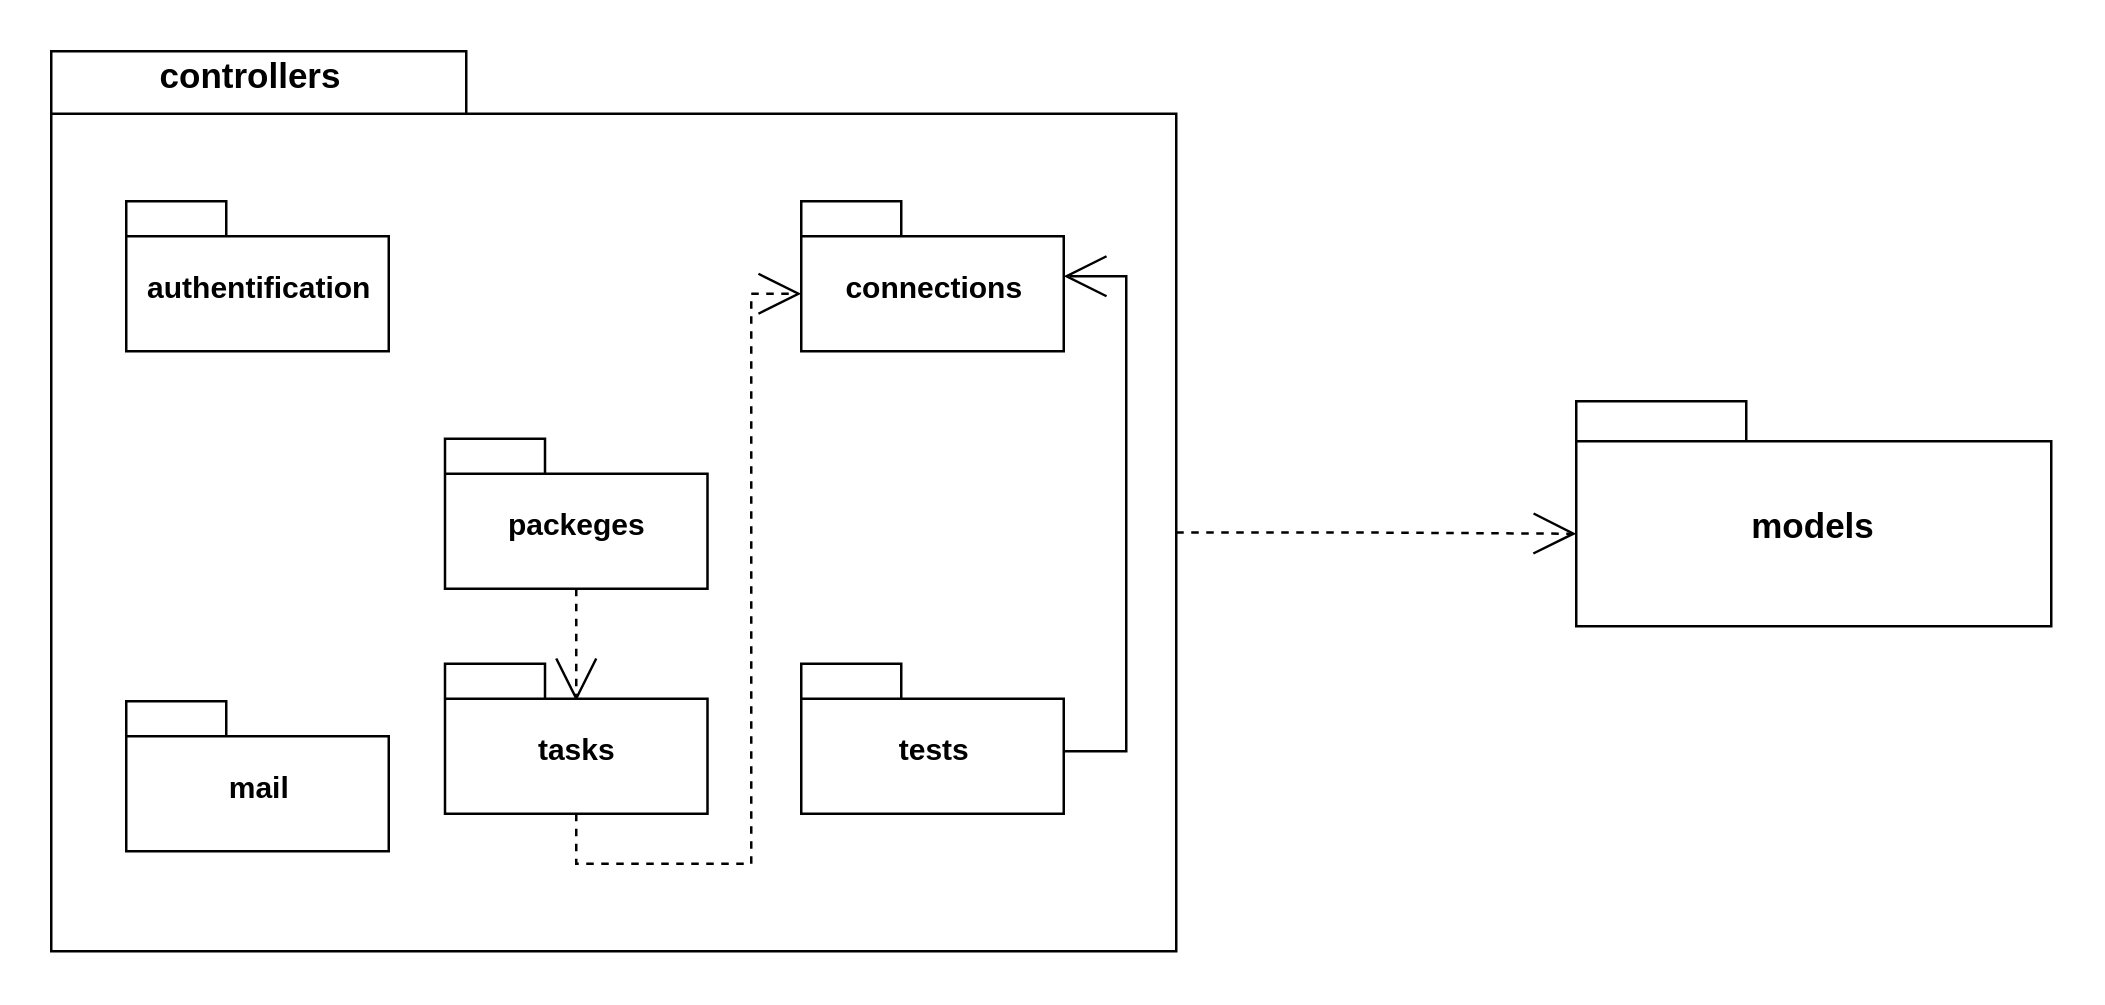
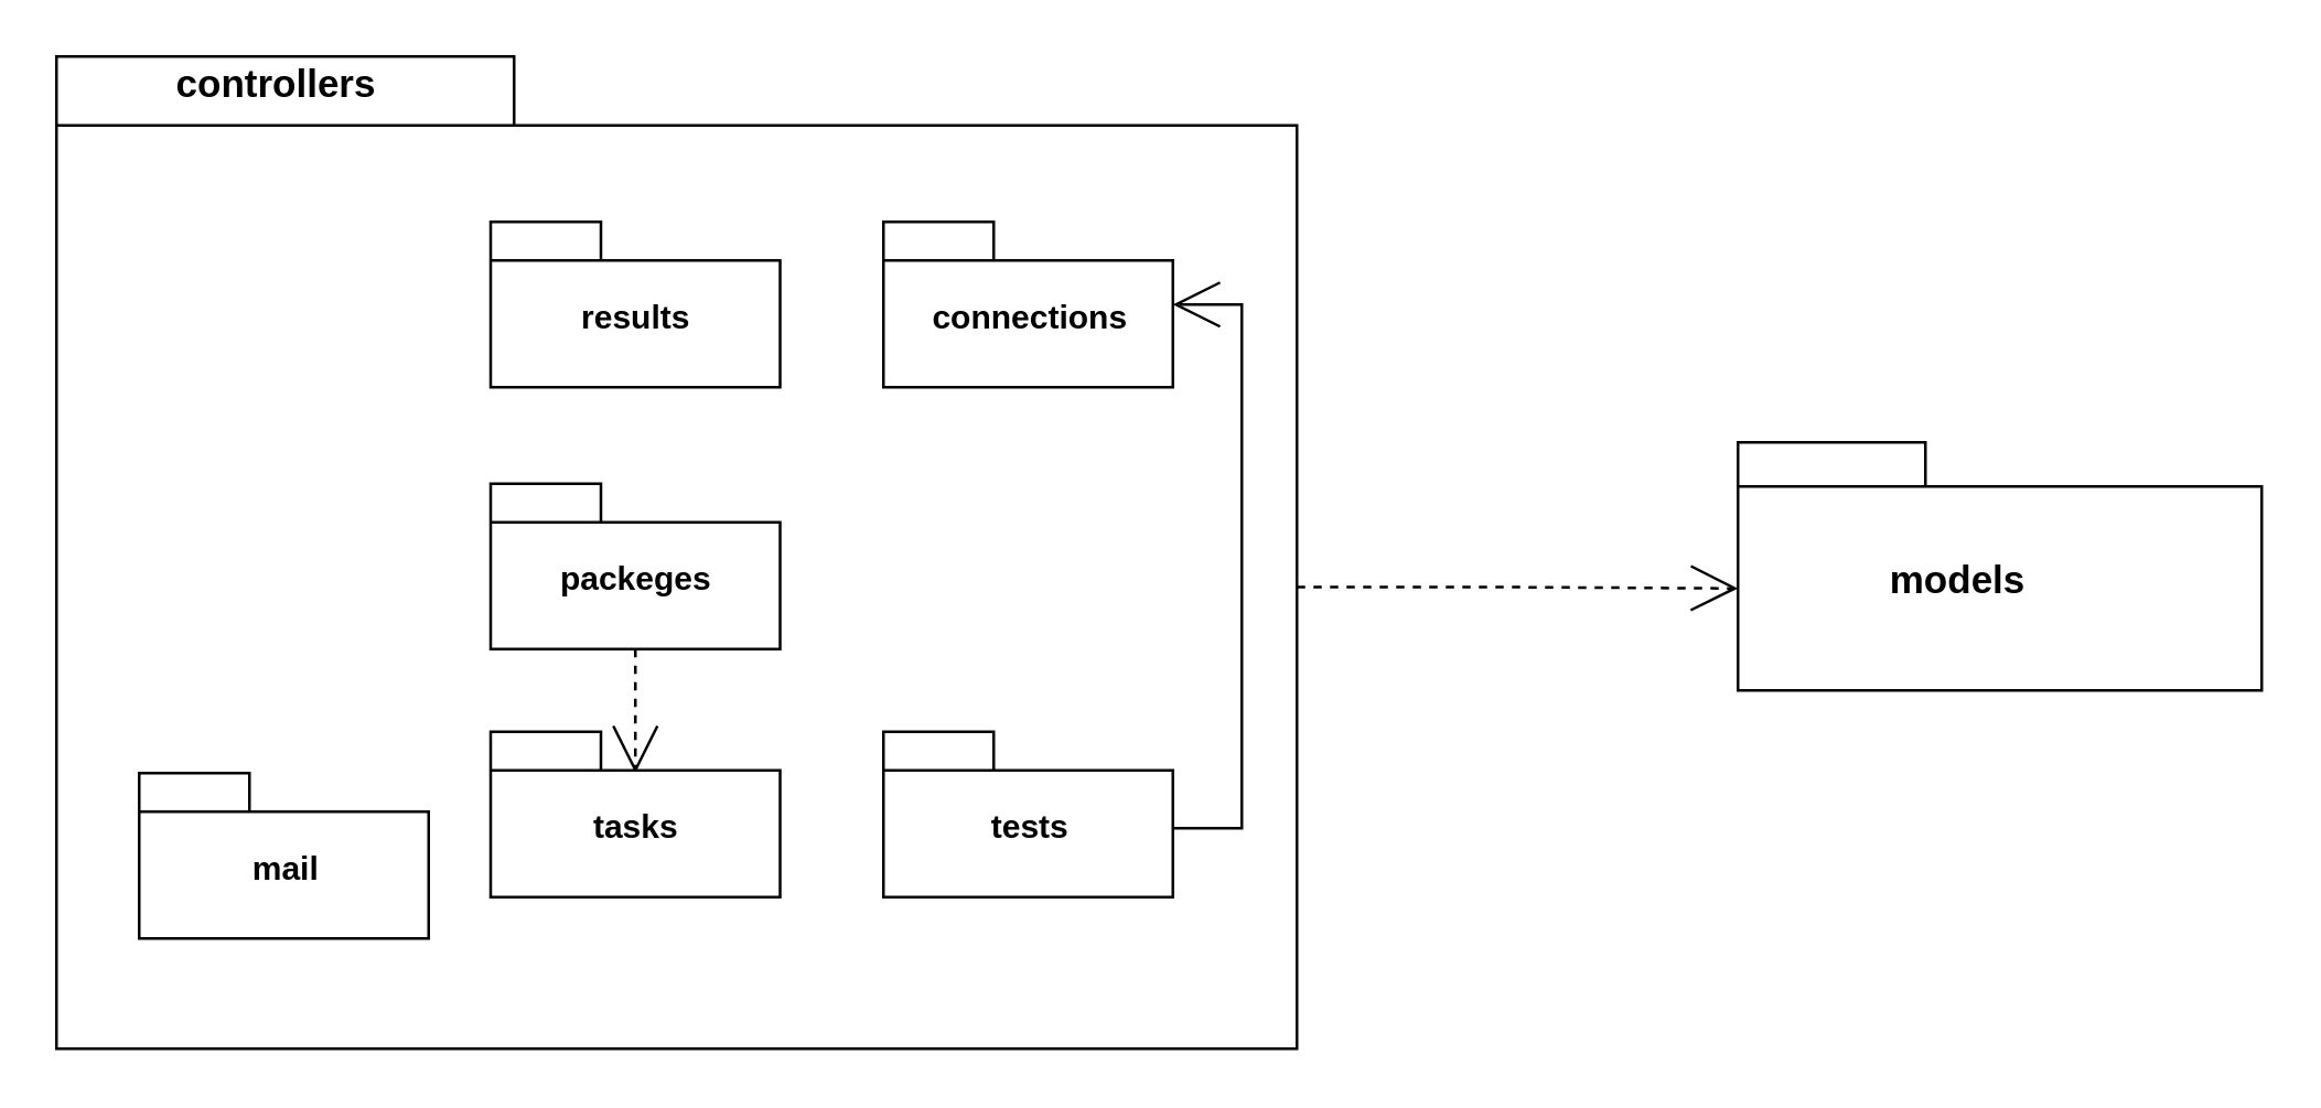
  <mxCell id="0" />
  <mxCell id="1" parent="0" />
  <mxCell id="2" style="edgeStyle=orthogonalEdgeStyle;rounded=0;orthogonalLoop=1;jettySize=auto;html=1;exitX=0;exitY=0;exitDx=450;exitDy=192.5;exitPerimeter=0;entryX=0;entryY=0;entryDx=0;entryDy=53;entryPerimeter=0;dashed=1;endArrow=open;endFill=0;endSize=15;" edge="1" parent="1" source="3" target="5"><mxGeometry relative="1" as="geometry" /></mxCell>
  <mxCell id="3" value="" style="shape=folder;fontStyle=1;spacingTop=10;tabWidth=166;tabHeight=25;tabPosition=left;html=1;" vertex="1" parent="1"><mxGeometry x="20" y="20" width="450" height="360" as="geometry" /></mxCell>
  <mxCell id="4" value="&lt;font style=&quot;font-size: 14px&quot;&gt;&lt;b&gt;controllers&lt;/b&gt;&lt;/font&gt;" style="text;html=1;strokeColor=none;fillColor=none;align=center;verticalAlign=middle;whiteSpace=wrap;rounded=0;" vertex="1" parent="1"><mxGeometry x="80" y="20" width="40" height="20" as="geometry" /></mxCell>
  <mxCell id="5" value="" style="shape=folder;fontStyle=1;spacingTop=10;tabWidth=68;tabHeight=16;tabPosition=left;html=1;" vertex="1" parent="1"><mxGeometry x="630" y="160" width="190" height="90" as="geometry" /></mxCell>
- <mxCell id="6" value="&lt;font style=&quot;font-size: 14px&quot;&gt;&lt;b&gt;models&lt;/b&gt;&lt;/font&gt;" style="text;html=1;strokeColor=none;fillColor=none;align=center;verticalAlign=middle;whiteSpace=wrap;rounded=0;" vertex="1" parent="1"><mxGeometry x="705" y="200" width="40" height="20" as="geometry" /></mxCell>
- <mxCell id="7" value="authentification" style="shape=folder;fontStyle=1;spacingTop=10;tabWidth=40;tabHeight=14;tabPosition=left;html=1;" vertex="1" parent="1"><mxGeometry x="50" y="80" width="105" height="60" as="geometry" /></mxCell>
+ <mxCell id="6" value="&lt;font style=&quot;font-size: 14px&quot;&gt;&lt;b&gt;models&lt;/b&gt;&lt;/font&gt;" style="text;html=1;strokeColor=none;fillColor=none;align=center;verticalAlign=middle;whiteSpace=wrap;rounded=0;" vertex="1" parent="1"><mxGeometry x="690" y="200" width="40" height="20" as="geometry" /></mxCell>
  <mxCell id="8" value="connections" style="shape=folder;fontStyle=1;spacingTop=10;tabWidth=40;tabHeight=14;tabPosition=left;html=1;" vertex="1" parent="1"><mxGeometry x="320" y="80" width="105" height="60" as="geometry" /></mxCell>
  <mxCell id="9" value="mail" style="shape=folder;fontStyle=1;spacingTop=10;tabWidth=40;tabHeight=14;tabPosition=left;html=1;" vertex="1" parent="1"><mxGeometry x="50" y="280" width="105" height="60" as="geometry" /></mxCell>
  <mxCell id="10" style="edgeStyle=orthogonalEdgeStyle;rounded=0;orthogonalLoop=1;jettySize=auto;html=1;exitX=0.5;exitY=1;exitDx=0;exitDy=0;exitPerimeter=0;entryX=0.5;entryY=0.25;entryDx=0;entryDy=0;entryPerimeter=0;dashed=1;endArrow=open;endFill=0;endSize=15;" edge="1" parent="1" source="11" target="14"><mxGeometry relative="1" as="geometry" /></mxCell>
  <mxCell id="11" value="packeges" style="shape=folder;fontStyle=1;spacingTop=10;tabWidth=40;tabHeight=14;tabPosition=left;html=1;" vertex="1" parent="1"><mxGeometry x="177.5" y="175" width="105" height="60" as="geometry" /></mxCell>
- <mxCell id="13" style="edgeStyle=orthogonalEdgeStyle;rounded=0;orthogonalLoop=1;jettySize=auto;html=1;exitX=0.5;exitY=1;exitDx=0;exitDy=0;exitPerimeter=0;dashed=1;endArrow=open;endFill=0;endSize=15;entryX=0;entryY=0;entryDx=0;entryDy=37;entryPerimeter=0;" edge="1" parent="1" source="14" target="8"><mxGeometry relative="1" as="geometry"><Array as="points"><mxPoint x="230" y="345" /><mxPoint x="300" y="345" /><mxPoint x="300" y="117" /></Array></mxGeometry></mxCell>
+ <mxCell id="12" value="results" style="shape=folder;fontStyle=1;spacingTop=10;tabWidth=40;tabHeight=14;tabPosition=left;html=1;" vertex="1" parent="1"><mxGeometry x="177.5" y="80" width="105" height="60" as="geometry" /></mxCell>
  <mxCell id="14" value="tasks" style="shape=folder;fontStyle=1;spacingTop=10;tabWidth=40;tabHeight=14;tabPosition=left;html=1;" vertex="1" parent="1"><mxGeometry x="177.5" y="265" width="105" height="60" as="geometry" /></mxCell>
  <mxCell id="15" style="edgeStyle=orthogonalEdgeStyle;rounded=0;orthogonalLoop=1;jettySize=auto;html=1;exitX=0;exitY=0;exitDx=105;exitDy=37;exitPerimeter=0;dashed=0;endArrow=open;endFill=0;endSize=15;" edge="1" parent="1" source="16" target="8"><mxGeometry relative="1" as="geometry"><Array as="points"><mxPoint x="425" y="300" /><mxPoint x="450" y="300" /><mxPoint x="450" y="110" /></Array></mxGeometry></mxCell>
  <mxCell id="16" value="tests" style="shape=folder;fontStyle=1;spacingTop=10;tabWidth=40;tabHeight=14;tabPosition=left;html=1;" vertex="1" parent="1"><mxGeometry x="320" y="265" width="105" height="60" as="geometry" /></mxCell>
